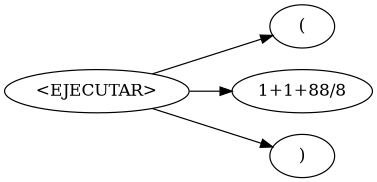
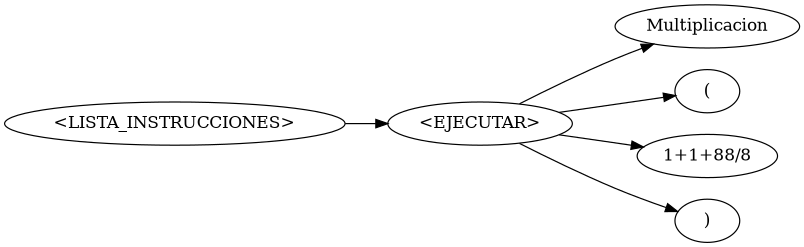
  digraph {
    rankdir=LR
+   n1 [label="<LISTA_INSTRUCCIONES>"]
    n2 [label="<EJECUTAR>"]
+   n3 [label=Multiplicacion]
    n4 [label="("]
    n5 [label="1+1+88/8"]
    n6 [label=")"]
+   n1 -> n2
+   n2 -> n3
    n2 -> n4
    n2 -> n5
    n2 -> n6
  }
